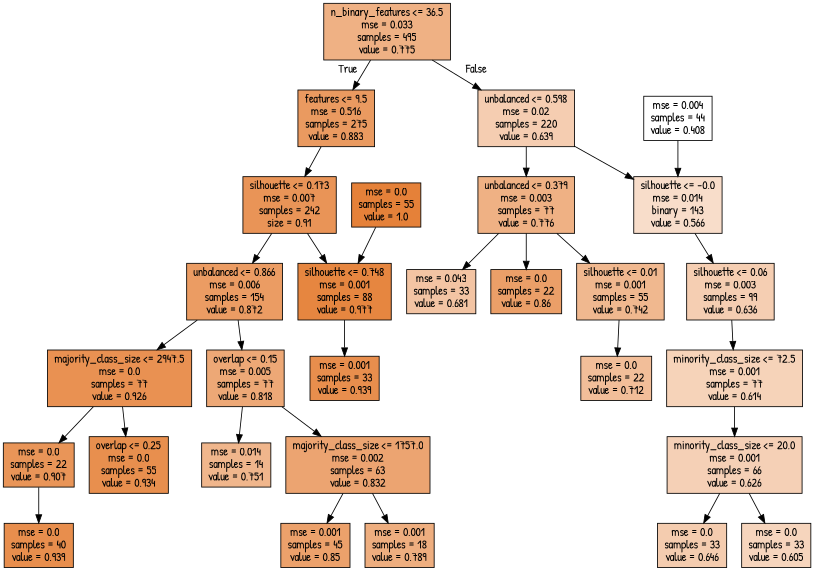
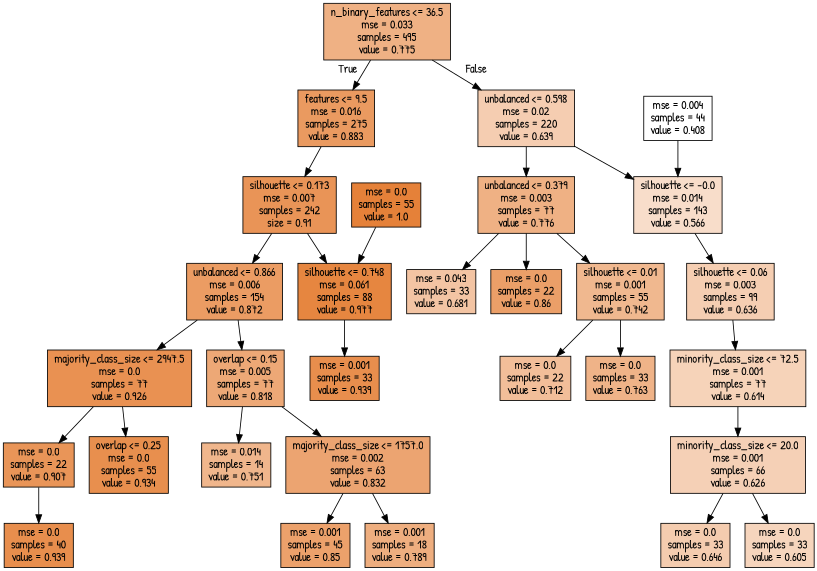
  digraph {
    fontname="Patrick Hand"
    node [color=black fillcolor="#e581399e" fontname="Patrick Hand" shape=box style=filled]
    edge [fontname="Patrick Hand"]
    n1 [label="n_binary_features <= 36.5\nmse = 0.033\nsamples = 495\nvalue = 0.775"]
-   n2 [fillcolor="#e58139cc" label="features <= 9.5\nmse = 0.516\nsamples = 275\nvalue = 0.883"]
+   n2 [fillcolor="#e58139cc" label="features <= 9.5\nmse = 0.016\nsamples = 275\nvalue = 0.883"]
    n3 [fillcolor="#e5813964" label="unbalanced <= 0.598\nmse = 0.02\nsamples = 220\nvalue = 0.639"]
    n4 [fillcolor="#e58139d8" label="silhouette <= 0.173\nmse = 0.007\nsamples = 242\nsize = 0.91"]
    n5 [label="unbalanced <= 0.379\nmse = 0.003\nsamples = 77\nvalue = 0.776"]
-   n6 [fillcolor="#e5813944" label="silhouette <= -0.0\nmse = 0.014\nbinary = 143\nvalue = 0.566"]
+   n6 [fillcolor="#e5813944" label="silhouette <= -0.0\nmse = 0.014\nsamples = 143\nvalue = 0.566"]
    n7 [fillcolor="#e5813976" label="mse = 0.043\nsamples = 33\nvalue = 0.681"]
    n8 [fillcolor="#e58139c8" label="unbalanced <= 0.866\nmse = 0.006\nsamples = 154\nvalue = 0.872"]
-   n9 [fillcolor="#e58139f5" label="silhouette <= 0.748\nmse = 0.001\nsamples = 88\nvalue = 0.977"]
+   n9 [fillcolor="#e58139f5" label="silhouette <= 0.748\nmse = 0.061\nsamples = 88\nvalue = 0.977"]
    n10 [fillcolor="#e58139df" label="majority_class_size <= 2947.5\nmse = 0.0\nsamples = 77\nvalue = 0.926"]
    n11 [fillcolor="#e58139b0" label="overlap <= 0.15\nmse = 0.005\nsamples = 77\nvalue = 0.818"]
    n12 [fillcolor="#e58139e5" label="mse = 0.001\nsamples = 33\nvalue = 0.939"]
    n13 [fillcolor="#e58139d7" label="mse = 0.0\nsamples = 22\nvalue = 0.907"]
    n14 [fillcolor="#e58139e3" label="overlap <= 0.25\nmse = 0.0\nsamples = 55\nvalue = 0.934"]
    n15 [fillcolor="#e5813994" label="mse = 0.014\nsamples = 14\nvalue = 0.751"]
    n16 [fillcolor="#e58139b7" label="majority_class_size <= 1757.0\nmse = 0.002\nsamples = 63\nvalue = 0.832"]
    n17 [fillcolor="#e58139e5" label="mse = 0.0\nsamples = 40\nvalue = 0.939"]
    n18 [fillcolor="#e58139be" label="mse = 0.001\nsamples = 45\nvalue = 0.85"]
    n19 [fillcolor="#e58139a4" label="mse = 0.001\nsamples = 18\nvalue = 0.789"]
    n20 [fillcolor="#e58139ff" label="mse = 0.0\nsamples = 55\nvalue = 1.0"]
    n21 [fillcolor="#e58139c2" label="mse = 0.0\nsamples = 22\nvalue = 0.86"]
    n22 [fillcolor="#e5813990" label="silhouette <= 0.01\nmse = 0.001\nsamples = 55\nvalue = 0.742"]
    n23 [fillcolor="#e5813962" label="silhouette <= 0.06\nmse = 0.003\nsamples = 99\nvalue = 0.636"]
    n24 [fillcolor="#e5813983" label="mse = 0.0\nsamples = 22\nvalue = 0.712"]
+   n25 [fillcolor="#e5813999" label="mse = 0.0\nsamples = 33\nvalue = 0.763"]
    n26 [fillcolor="#e5813900" label="mse = 0.004\nsamples = 44\nvalue = 0.408"]
    n27 [fillcolor="#e5813959" label="minority_class_size <= 72.5\nmse = 0.001\nsamples = 77\nvalue = 0.614"]
    n28 [fillcolor="#e581395e" label="minority_class_size <= 20.0\nmse = 0.001\nsamples = 66\nvalue = 0.626"]
    n29 [fillcolor="#e5813966" label="mse = 0.0\nsamples = 33\nvalue = 0.646"]
    n30 [fillcolor="#e5813955" label="mse = 0.0\nsamples = 33\nvalue = 0.605"]
    n1 -> n2 [headlabel=True labelangle=45 labeldistance=2.5]
    n1 -> n3 [headlabel=False labelangle=-45 labeldistance=2.5]
    n2 -> n4
    n3 -> n5
    n3 -> n6
    n4 -> n8
    n4 -> n9
    n5 -> n7
    n5 -> n21
    n5 -> n22
    n6 -> n23
    n8 -> n10
    n8 -> n11
    n9 -> n12
    n10 -> n13
    n10 -> n14
    n11 -> n15
    n11 -> n16
    n13 -> n17
    n16 -> n18
    n16 -> n19
    n20 -> n9
    n22 -> n24
+   n22 -> n25
    n23 -> n27
    n26 -> n6
    n27 -> n28
    n28 -> n29
    n28 -> n30
  }
